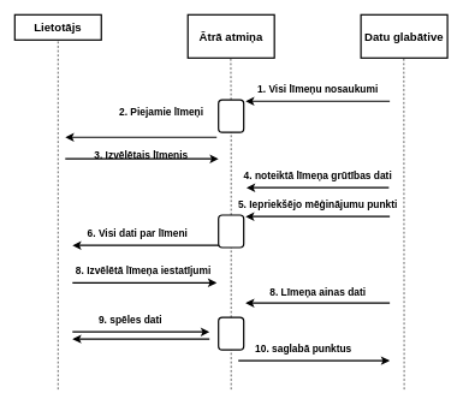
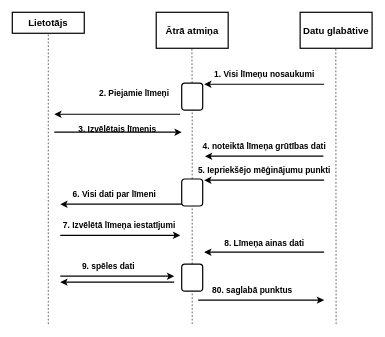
  <mxCell id="0" />
  <mxCell id="1" parent="0" />
  <mxCell id="2" value="&lt;font style=&quot;font-size: 16px;&quot;&gt;&lt;b&gt;Lietotājs&lt;/b&gt;&lt;/font&gt;" style="rounded=0;whiteSpace=wrap;html=1;strokeWidth=2;" vertex="1" parent="1"><mxGeometry x="20" y="20" width="120" height="35" as="geometry" /></mxCell>
  <mxCell id="3" value="&lt;font style=&quot;font-size: 16px;&quot;&gt;&lt;b&gt;Ātrā atmiņa&lt;/b&gt;&lt;/font&gt;" style="rounded=0;whiteSpace=wrap;html=1;strokeColor=default;strokeWidth=2;align=center;verticalAlign=middle;fontFamily=Helvetica;fontSize=12;fontColor=default;fillColor=default;" vertex="1" parent="1"><mxGeometry x="260" y="20" width="120" height="60" as="geometry" /></mxCell>
  <mxCell id="4" value="&lt;font style=&quot;font-size: 16px;&quot;&gt;&lt;b&gt;Datu glabātive&lt;/b&gt;&lt;/font&gt;" style="rounded=0;whiteSpace=wrap;html=1;strokeColor=default;strokeWidth=2;align=center;verticalAlign=middle;fontFamily=Helvetica;fontSize=12;fontColor=default;fillColor=default;" vertex="1" parent="1"><mxGeometry x="500" y="20" width="120" height="60" as="geometry" /></mxCell>
  <mxCell id="5" value="" style="endArrow=none;dashed=1;html=1;rounded=0;fontFamily=Helvetica;fontSize=12;fontColor=default;entryX=0.5;entryY=1;entryDx=0;entryDy=0;strokeWidth=1;" edge="1" parent="1" target="2"><mxGeometry width="50" height="50" relative="1" as="geometry"><mxPoint x="80" y="540" as="sourcePoint" /><mxPoint x="240" y="250" as="targetPoint" /></mxGeometry></mxCell>
  <mxCell id="6" value="" style="endArrow=none;dashed=1;html=1;rounded=0;fontFamily=Helvetica;fontSize=12;fontColor=default;entryX=0.5;entryY=1;entryDx=0;entryDy=0;" edge="1" parent="1" source="14"><mxGeometry width="50" height="50" relative="1" as="geometry"><mxPoint x="319.5" y="480" as="sourcePoint" /><mxPoint x="319.5" y="80" as="targetPoint" /></mxGeometry></mxCell>
  <mxCell id="7" value="" style="endArrow=none;dashed=1;html=1;rounded=0;fontFamily=Helvetica;fontSize=12;fontColor=default;entryX=0.5;entryY=1;entryDx=0;entryDy=0;" edge="1" parent="1"><mxGeometry width="50" height="50" relative="1" as="geometry"><mxPoint x="560" y="540" as="sourcePoint" /><mxPoint x="559.5" y="80" as="targetPoint" /></mxGeometry></mxCell>
  <mxCell id="8" value="" style="endArrow=classic;html=1;rounded=0;fontFamily=Helvetica;fontSize=12;fontColor=default;strokeWidth=2;" edge="1" parent="1"><mxGeometry width="50" height="50" relative="1" as="geometry"><mxPoint x="90" y="220" as="sourcePoint" /><mxPoint x="302.5" y="220" as="targetPoint" /></mxGeometry></mxCell>
  <mxCell id="9" value="" style="endArrow=classic;html=1;rounded=0;fontFamily=Helvetica;fontSize=12;fontColor=default;strokeWidth=2;" edge="1" parent="1"><mxGeometry width="50" height="50" relative="1" as="geometry"><mxPoint x="540" y="140" as="sourcePoint" /><mxPoint x="340" y="140" as="targetPoint" /></mxGeometry></mxCell>
  <mxCell id="10" value="&lt;font style=&quot;font-size: 14px;&quot;&gt;&lt;b&gt;1. Visi līmeņu nosaukumi&lt;/b&gt;&lt;/font&gt;" style="text;html=1;align=center;verticalAlign=middle;resizable=0;points=[];autosize=1;strokeColor=none;fillColor=none;fontFamily=Helvetica;fontSize=12;fontColor=default;" vertex="1" parent="1"><mxGeometry x="345" y="108" width="190" height="30" as="geometry" /></mxCell>
  <mxCell id="11" value="&lt;span style=&quot;font-size: 14px;&quot;&gt;&lt;b&gt;3&lt;/b&gt;&lt;/span&gt;&lt;b style=&quot;font-size: 14px; background-color: initial;&quot;&gt;. Izvēlētais līmenis&lt;/b&gt;" style="text;html=1;align=center;verticalAlign=middle;resizable=0;points=[];autosize=1;strokeColor=none;fillColor=none;fontFamily=Helvetica;fontSize=12;fontColor=default;" vertex="1" parent="1"><mxGeometry x="120" y="200" width="150" height="30" as="geometry" /></mxCell>
  <mxCell id="12" value="" style="endArrow=classic;html=1;rounded=0;fontFamily=Helvetica;fontSize=12;fontColor=default;strokeWidth=2;" edge="1" parent="1"><mxGeometry width="50" height="50" relative="1" as="geometry"><mxPoint x="538.75" y="260" as="sourcePoint" /><mxPoint x="341.25" y="260" as="targetPoint" /></mxGeometry></mxCell>
  <mxCell id="13" value="" style="endArrow=none;dashed=1;html=1;rounded=0;fontFamily=Helvetica;fontSize=12;fontColor=default;entryX=0.5;entryY=1;entryDx=0;entryDy=0;" edge="1" parent="1" source="29" target="14"><mxGeometry width="50" height="50" relative="1" as="geometry"><mxPoint x="319.5" y="480" as="sourcePoint" /><mxPoint x="319.5" y="80" as="targetPoint" /></mxGeometry></mxCell>
  <mxCell id="14" value="" style="rounded=1;whiteSpace=wrap;html=1;strokeColor=default;strokeWidth=2;align=center;verticalAlign=middle;fontFamily=Helvetica;fontSize=12;fontColor=default;fillColor=default;" vertex="1" parent="1"><mxGeometry x="302.5" y="138" width="35" height="45" as="geometry" /></mxCell>
  <mxCell id="15" value="&lt;b&gt;&lt;font style=&quot;font-size: 14px;&quot;&gt;4.&amp;nbsp;&lt;/font&gt;&lt;/b&gt;&lt;b style=&quot;background-color: initial;&quot;&gt;&lt;font style=&quot;font-size: 14px;&quot;&gt;noteiktā līmeņa grūtības dati&lt;/font&gt;&lt;/b&gt;" style="text;html=1;align=center;verticalAlign=middle;resizable=0;points=[];autosize=1;strokeColor=none;fillColor=none;fontFamily=Helvetica;fontSize=12;fontColor=default;" vertex="1" parent="1"><mxGeometry x="325" y="228" width="230" height="30" as="geometry" /></mxCell>
  <mxCell id="16" value="" style="endArrow=classic;html=1;rounded=0;strokeColor=default;strokeWidth=2;align=center;verticalAlign=middle;fontFamily=Helvetica;fontSize=12;fontColor=default;labelBackgroundColor=default;" edge="1" parent="1"><mxGeometry width="50" height="50" relative="1" as="geometry"><mxPoint x="540" y="300" as="sourcePoint" /><mxPoint x="340" y="300" as="targetPoint" /></mxGeometry></mxCell>
  <mxCell id="17" value="&lt;font style=&quot;font-size: 14px;&quot;&gt;&lt;b&gt;5. Iepriekšējo mēģinājumu punkti&lt;/b&gt;&lt;/font&gt;" style="text;html=1;align=center;verticalAlign=middle;resizable=0;points=[];autosize=1;strokeColor=none;fillColor=none;fontFamily=Helvetica;fontSize=12;fontColor=default;labelBackgroundColor=default;" vertex="1" parent="1"><mxGeometry x="320" y="268" width="240" height="30" as="geometry" /></mxCell>
  <mxCell id="18" value="" style="endArrow=classic;html=1;rounded=0;strokeColor=default;strokeWidth=2;align=center;verticalAlign=middle;fontFamily=Helvetica;fontSize=12;fontColor=default;labelBackgroundColor=default;" edge="1" parent="1"><mxGeometry width="50" height="50" relative="1" as="geometry"><mxPoint x="100" y="392" as="sourcePoint" /><mxPoint x="300" y="392" as="targetPoint" /></mxGeometry></mxCell>
- <mxCell id="19" value="&lt;font style=&quot;font-size: 14px;&quot;&gt;&lt;b&gt;8. Izvēlētā līmeņa iestatījumi&lt;/b&gt;&lt;/font&gt;" style="text;html=1;align=center;verticalAlign=middle;resizable=0;points=[];autosize=1;strokeColor=none;fillColor=none;fontFamily=Helvetica;fontSize=12;fontColor=default;labelBackgroundColor=default;" vertex="1" parent="1"><mxGeometry x="92.5" y="360" width="210" height="30" as="geometry" /></mxCell>
+ <mxCell id="19" value="&lt;font style=&quot;font-size: 14px;&quot;&gt;&lt;b&gt;7. Izvēlētā līmeņa iestatījumi&lt;/b&gt;&lt;/font&gt;" style="text;html=1;align=center;verticalAlign=middle;resizable=0;points=[];autosize=1;strokeColor=none;fillColor=none;fontFamily=Helvetica;fontSize=12;fontColor=default;labelBackgroundColor=default;" vertex="1" parent="1"><mxGeometry x="92.5" y="360" width="210" height="30" as="geometry" /></mxCell>
  <mxCell id="20" value="" style="endArrow=none;dashed=1;html=1;rounded=0;fontFamily=Helvetica;fontSize=12;fontColor=default;entryX=0.5;entryY=1;entryDx=0;entryDy=0;" edge="1" parent="1" target="21"><mxGeometry width="50" height="50" relative="1" as="geometry"><mxPoint x="320" y="540" as="sourcePoint" /><mxPoint x="320" y="253" as="targetPoint" /></mxGeometry></mxCell>
  <mxCell id="21" value="" style="rounded=1;whiteSpace=wrap;html=1;strokeColor=default;strokeWidth=2;align=center;verticalAlign=middle;fontFamily=Helvetica;fontSize=12;fontColor=default;fillColor=default;" vertex="1" parent="1"><mxGeometry x="302.5" y="440" width="35" height="45" as="geometry" /></mxCell>
  <mxCell id="22" value="" style="endArrow=classic;html=1;rounded=0;strokeColor=default;strokeWidth=2;align=center;verticalAlign=middle;fontFamily=Helvetica;fontSize=12;fontColor=default;labelBackgroundColor=default;" edge="1" parent="1"><mxGeometry width="50" height="50" relative="1" as="geometry"><mxPoint x="540" y="420" as="sourcePoint" /><mxPoint x="340" y="420" as="targetPoint" /></mxGeometry></mxCell>
  <mxCell id="23" value="&lt;font style=&quot;font-size: 14px;&quot;&gt;&lt;b&gt;8.&amp;nbsp;&lt;/b&gt;&lt;/font&gt;&lt;b style=&quot;font-size: 14px;&quot;&gt;Līmeņa ainas dati&lt;/b&gt;" style="text;html=1;align=center;verticalAlign=middle;resizable=0;points=[];autosize=1;strokeColor=none;fillColor=none;fontFamily=Helvetica;fontSize=12;fontColor=default;labelBackgroundColor=default;" vertex="1" parent="1"><mxGeometry x="360" y="390" width="160" height="30" as="geometry" /></mxCell>
  <mxCell id="24" value="" style="edgeStyle=none;orthogonalLoop=1;jettySize=auto;html=1;rounded=0;strokeColor=default;strokeWidth=2;align=center;verticalAlign=middle;fontFamily=Helvetica;fontSize=12;fontColor=default;labelBackgroundColor=default;endArrow=classic;" edge="1" parent="1"><mxGeometry width="100" relative="1" as="geometry"><mxPoint x="310" y="340" as="sourcePoint" /><mxPoint x="100" y="340" as="targetPoint" /><Array as="points" /></mxGeometry></mxCell>
  <mxCell id="25" value="" style="endArrow=classic;html=1;rounded=0;strokeColor=default;strokeWidth=2;align=center;verticalAlign=middle;fontFamily=Helvetica;fontSize=12;fontColor=default;labelBackgroundColor=default;" edge="1" parent="1"><mxGeometry width="50" height="50" relative="1" as="geometry"><mxPoint x="300" y="190" as="sourcePoint" /><mxPoint x="90" y="190" as="targetPoint" /></mxGeometry></mxCell>
  <mxCell id="26" value="&lt;font style=&quot;font-size: 14px;&quot;&gt;&lt;b&gt;2.&amp;nbsp;&lt;/b&gt;&lt;/font&gt;&lt;b style=&quot;font-size: 14px;&quot;&gt;Piejamie līmeņi&lt;/b&gt;" style="text;html=1;align=center;verticalAlign=middle;resizable=0;points=[];autosize=1;strokeColor=none;fillColor=none;fontFamily=Helvetica;fontSize=12;fontColor=default;labelBackgroundColor=default;" vertex="1" parent="1"><mxGeometry x="152.5" y="140" width="140" height="30" as="geometry" /></mxCell>
  <mxCell id="27" value="&lt;font style=&quot;font-size: 14px;&quot;&gt;&lt;b&gt;6.&amp;nbsp;&lt;/b&gt;&lt;/font&gt;&lt;b style=&quot;font-size: 14px;&quot;&gt;Visi dati par līmeni&lt;/b&gt;" style="text;html=1;align=center;verticalAlign=middle;resizable=0;points=[];autosize=1;strokeColor=none;fillColor=none;fontFamily=Helvetica;fontSize=12;fontColor=default;labelBackgroundColor=default;" vertex="1" parent="1"><mxGeometry x="110" y="308" width="160" height="30" as="geometry" /></mxCell>
  <mxCell id="28" value="" style="endArrow=none;dashed=1;html=1;rounded=0;fontFamily=Helvetica;fontSize=12;fontColor=default;entryX=0.5;entryY=1;entryDx=0;entryDy=0;" edge="1" parent="1" source="21" target="29"><mxGeometry width="50" height="50" relative="1" as="geometry"><mxPoint x="320" y="440" as="sourcePoint" /><mxPoint x="320" y="183" as="targetPoint" /></mxGeometry></mxCell>
  <mxCell id="29" value="" style="rounded=1;whiteSpace=wrap;html=1;strokeColor=default;strokeWidth=2;align=center;verticalAlign=middle;fontFamily=Helvetica;fontSize=12;fontColor=default;fillColor=default;" vertex="1" parent="1"><mxGeometry x="302.5" y="298" width="35" height="45" as="geometry" /></mxCell>
  <mxCell id="30" value="" style="endArrow=classic;html=1;rounded=0;strokeColor=default;strokeWidth=2;align=center;verticalAlign=middle;fontFamily=Helvetica;fontSize=12;fontColor=default;labelBackgroundColor=default;" edge="1" parent="1"><mxGeometry width="50" height="50" relative="1" as="geometry"><mxPoint x="100" y="460" as="sourcePoint" /><mxPoint x="290" y="460" as="targetPoint" /></mxGeometry></mxCell>
  <mxCell id="31" value="" style="endArrow=classic;html=1;rounded=0;strokeColor=default;strokeWidth=2;align=center;verticalAlign=middle;fontFamily=Helvetica;fontSize=12;fontColor=default;labelBackgroundColor=default;" edge="1" parent="1"><mxGeometry width="50" height="50" relative="1" as="geometry"><mxPoint x="290" y="470" as="sourcePoint" /><mxPoint x="100" y="470" as="targetPoint" /></mxGeometry></mxCell>
  <mxCell id="32" value="&lt;b&gt;&lt;font style=&quot;font-size: 14px;&quot;&gt;9. spēles dati&lt;/font&gt;&lt;/b&gt;" style="text;html=1;align=center;verticalAlign=middle;resizable=0;points=[];autosize=1;strokeColor=none;fillColor=none;fontFamily=Helvetica;fontSize=12;fontColor=default;labelBackgroundColor=default;" vertex="1" parent="1"><mxGeometry x="125" y="428" width="110" height="30" as="geometry" /></mxCell>
  <mxCell id="33" value="" style="edgeStyle=none;orthogonalLoop=1;jettySize=auto;html=1;rounded=0;strokeColor=default;strokeWidth=2;align=center;verticalAlign=middle;fontFamily=Helvetica;fontSize=12;fontColor=default;labelBackgroundColor=default;endArrow=classic;" edge="1" parent="1"><mxGeometry width="100" relative="1" as="geometry"><mxPoint x="330" y="500" as="sourcePoint" /><mxPoint x="540" y="500" as="targetPoint" /><Array as="points" /></mxGeometry></mxCell>
- <mxCell id="34" value="&lt;b&gt;&lt;font style=&quot;font-size: 14px;&quot;&gt;10. saglabā punktus&lt;/font&gt;&lt;/b&gt;" style="text;html=1;align=center;verticalAlign=middle;resizable=0;points=[];autosize=1;strokeColor=none;fillColor=none;fontFamily=Helvetica;fontSize=12;fontColor=default;labelBackgroundColor=default;" vertex="1" parent="1"><mxGeometry x="340" y="468" width="160" height="30" as="geometry" /></mxCell>
+ <mxCell id="34" value="&lt;b&gt;&lt;font style=&quot;font-size: 14px;&quot;&gt;80. saglabā punktus&lt;/font&gt;&lt;/b&gt;" style="text;html=1;align=center;verticalAlign=middle;resizable=0;points=[];autosize=1;strokeColor=none;fillColor=none;fontFamily=Helvetica;fontSize=12;fontColor=default;labelBackgroundColor=default;" vertex="1" parent="1"><mxGeometry x="340" y="468" width="160" height="30" as="geometry" /></mxCell>
